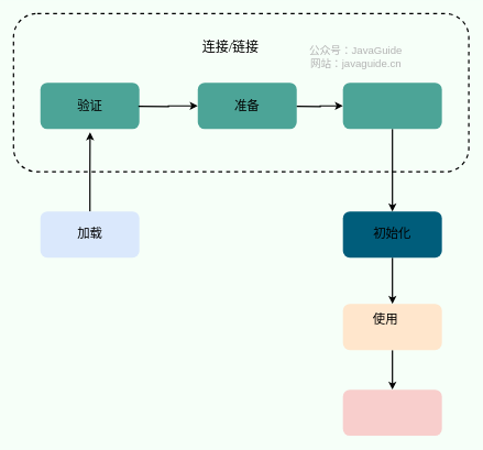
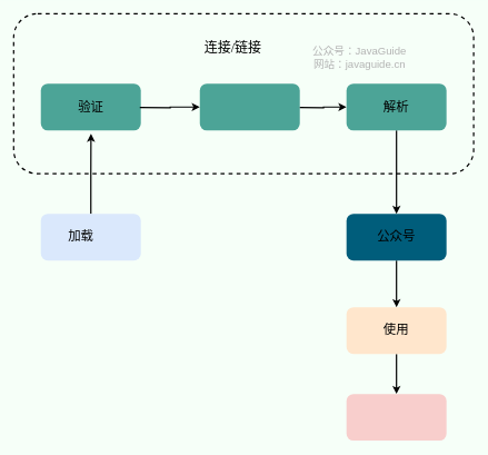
  <mxCell id="0" />
  <mxCell id="1" parent="0" />
  <mxCell id="2" style="edgeStyle=orthogonalEdgeStyle;rounded=0;orthogonalLoop=1;jettySize=auto;html=1;strokeWidth=2;fontFamily=JetBrains Mono;fontSource=https%3A%2F%2Ffonts.googleapis.com%2Fcss%3Ffamily%3DJetBrains%2BMono;fontSize=20;" edge="1" parent="1" source="3"><mxGeometry relative="1" as="geometry"><mxPoint x="136" y="200" as="targetPoint" /></mxGeometry></mxCell>
  <mxCell id="3" value="" style="rounded=1;whiteSpace=wrap;html=1;strokeWidth=3;fillColor=#dae8fc;strokeColor=none;fontFamily=JetBrains Mono;fontSource=https%3A%2F%2Ffonts.googleapis.com%2Fcss%3Ffamily%3DJetBrains%2BMono;" vertex="1" parent="1"><mxGeometry x="60.75" y="320" width="150" height="70" as="geometry" /></mxCell>
- <mxCell id="4" value="加载" style="text;html=1;strokeColor=none;fillColor=none;align=center;verticalAlign=middle;whiteSpace=wrap;rounded=0;fontSize=19;fontFamily=JetBrains Mono;fontSource=https%3A%2F%2Ffonts.googleapis.com%2Fcss%3Ffamily%3DJetBrains%2BMono;" vertex="1" parent="1"><mxGeometry x="78.75" y="345" width="114" height="20" as="geometry" /></mxCell>
+ <mxCell id="4" value="加载" style="text;html=1;strokeColor=none;fillColor=none;align=center;verticalAlign=middle;whiteSpace=wrap;rounded=0;fontSize=19;fontFamily=JetBrains Mono;fontSource=https%3A%2F%2Ffonts.googleapis.com%2Fcss%3Ffamily%3DJetBrains%2BMono;" vertex="1" parent="1"><mxGeometry x="63.75" y="345" width="114" height="20" as="geometry" /></mxCell>
  <mxCell id="5" style="edgeStyle=orthogonalEdgeStyle;rounded=0;orthogonalLoop=1;jettySize=auto;html=1;entryX=0.5;entryY=0;entryDx=0;entryDy=0;strokeWidth=2;" edge="1" parent="1" source="6" target="21"><mxGeometry relative="1" as="geometry" /></mxCell>
  <mxCell id="6" value="" style="rounded=1;whiteSpace=wrap;html=1;strokeWidth=3;fillColor=#005D7B;strokeColor=none;fontFamily=JetBrains Mono;fontSource=https%3A%2F%2Ffonts.googleapis.com%2Fcss%3Ffamily%3DJetBrains%2BMono;" vertex="1" parent="1"><mxGeometry x="519.25" y="320" width="150" height="70" as="geometry" /></mxCell>
- <mxCell id="7" value="初始化" style="text;html=1;strokeColor=none;fillColor=none;align=center;verticalAlign=middle;whiteSpace=wrap;rounded=0;fontSize=19;fontFamily=JetBrains Mono;fontSource=https%3A%2F%2Ffonts.googleapis.com%2Fcss%3Ffamily%3DJetBrains%2BMono;" vertex="1" parent="1"><mxGeometry x="537.25" y="345" width="114" height="20" as="geometry" /></mxCell>
+ <mxCell id="7" value="公众号" style="text;html=1;strokeColor=none;fillColor=none;align=center;verticalAlign=middle;whiteSpace=wrap;rounded=0;fontSize=19;fontFamily=JetBrains Mono;fontSource=https%3A%2F%2Ffonts.googleapis.com%2Fcss%3Ffamily%3DJetBrains%2BMono;" vertex="1" parent="1"><mxGeometry x="537.25" y="345" width="114" height="20" as="geometry" /></mxCell>
  <mxCell id="8" value="" style="rounded=1;whiteSpace=wrap;html=1;strokeWidth=3;fillColor=#4CA497;strokeColor=none;fontFamily=JetBrains Mono;fontSource=https%3A%2F%2Ffonts.googleapis.com%2Fcss%3Ffamily%3DJetBrains%2BMono;" vertex="1" parent="1"><mxGeometry x="60.75" y="125" width="150" height="70" as="geometry" /></mxCell>
  <mxCell id="9" style="edgeStyle=orthogonalEdgeStyle;rounded=0;orthogonalLoop=1;jettySize=auto;html=1;entryX=0;entryY=0.5;entryDx=0;entryDy=0;fontSize=19;strokeWidth=2;fontFamily=JetBrains Mono;fontSource=https%3A%2F%2Ffonts.googleapis.com%2Fcss%3Ffamily%3DJetBrains%2BMono;" edge="1" parent="1" target="11"><mxGeometry relative="1" as="geometry"><mxPoint x="209.25" y="160.5" as="sourcePoint" /></mxGeometry></mxCell>
  <mxCell id="10" value="验证" style="text;html=1;strokeColor=none;fillColor=none;align=center;verticalAlign=middle;whiteSpace=wrap;rounded=0;fontSize=19;fontFamily=JetBrains Mono;fontSource=https%3A%2F%2Ffonts.googleapis.com%2Fcss%3Ffamily%3DJetBrains%2BMono;" vertex="1" parent="1"><mxGeometry x="78.75" y="150" width="114" height="20" as="geometry" /></mxCell>
  <mxCell id="11" value="" style="rounded=1;whiteSpace=wrap;html=1;strokeWidth=3;fillColor=#4CA497;strokeColor=none;fontFamily=JetBrains Mono;fontSource=https%3A%2F%2Ffonts.googleapis.com%2Fcss%3Ffamily%3DJetBrains%2BMono;" vertex="1" parent="1"><mxGeometry x="299.25" y="125" width="150" height="70" as="geometry" /></mxCell>
  <mxCell id="12" style="edgeStyle=orthogonalEdgeStyle;rounded=0;orthogonalLoop=1;jettySize=auto;html=1;entryX=0;entryY=0.5;entryDx=0;entryDy=0;fontSize=19;strokeWidth=2;fontFamily=JetBrains Mono;fontSource=https%3A%2F%2Ffonts.googleapis.com%2Fcss%3Ffamily%3DJetBrains%2BMono;" edge="1" parent="1" target="15"><mxGeometry relative="1" as="geometry"><mxPoint x="449.25" y="160.5" as="sourcePoint" /></mxGeometry></mxCell>
- <mxCell id="13" value="准备" style="text;html=1;strokeColor=none;fillColor=none;align=center;verticalAlign=middle;whiteSpace=wrap;rounded=0;fontSize=19;fontFamily=JetBrains Mono;fontSource=https%3A%2F%2Ffonts.googleapis.com%2Fcss%3Ffamily%3DJetBrains%2BMono;" vertex="1" parent="1"><mxGeometry x="317.25" y="150" width="114" height="20" as="geometry" /></mxCell>
  <mxCell id="14" style="edgeStyle=orthogonalEdgeStyle;rounded=0;orthogonalLoop=1;jettySize=auto;html=1;strokeWidth=2;fontSize=19;fontFamily=JetBrains Mono;fontSource=https%3A%2F%2Ffonts.googleapis.com%2Fcss%3Ffamily%3DJetBrains%2BMono;" edge="1" parent="1" source="15" target="6"><mxGeometry relative="1" as="geometry" /></mxCell>
  <mxCell id="15" value="" style="rounded=1;whiteSpace=wrap;html=1;strokeWidth=3;fillColor=#4CA497;strokeColor=none;fontFamily=JetBrains Mono;fontSource=https%3A%2F%2Ffonts.googleapis.com%2Fcss%3Ffamily%3DJetBrains%2BMono;" vertex="1" parent="1"><mxGeometry x="519.25" y="125" width="150" height="70" as="geometry" /></mxCell>
+ <mxCell id="16" value="解析" style="text;html=1;strokeColor=none;fillColor=none;align=center;verticalAlign=middle;whiteSpace=wrap;rounded=0;fontSize=19;fontFamily=JetBrains Mono;fontSource=https%3A%2F%2Ffonts.googleapis.com%2Fcss%3Ffamily%3DJetBrains%2BMono;" vertex="1" parent="1"><mxGeometry x="537.25" y="150" width="114" height="20" as="geometry" /></mxCell>
  <mxCell id="17" value="" style="rounded=1;whiteSpace=wrap;html=1;fontSize=19;fillColor=none;dashed=1;strokeWidth=2;fontFamily=JetBrains Mono;fontSource=https%3A%2F%2Ffonts.googleapis.com%2Fcss%3Ffamily%3DJetBrains%2BMono;" vertex="1" parent="1"><mxGeometry x="20" y="20" width="690" height="240" as="geometry" /></mxCell>
  <mxCell id="18" value="连接/链接" style="text;html=1;strokeColor=none;fillColor=none;align=center;verticalAlign=middle;whiteSpace=wrap;rounded=0;fontSize=20;fontFamily=JetBrains Mono;fontSource=https%3A%2F%2Ffonts.googleapis.com%2Fcss%3Ffamily%3DJetBrains%2BMono;" vertex="1" parent="1"><mxGeometry x="291.5" y="60" width="114" height="20" as="geometry" /></mxCell>
  <mxCell id="19" value="&lt;font style=&quot;font-size: 16px;&quot;&gt;公众号：JavaGuide&lt;br style=&quot;font-size: 16px;&quot;&gt;网站：javaguide.cn&lt;/font&gt;" style="text;html=1;strokeColor=none;fillColor=none;align=center;verticalAlign=middle;whiteSpace=wrap;rounded=0;labelBackgroundColor=none;fontSize=16;fontColor=#B3B3B3;rotation=0;sketch=0;shadow=0;" vertex="1" parent="1"><mxGeometry x="449.25" y="80" width="180" height="10" as="geometry" /></mxCell>
  <mxCell id="20" style="edgeStyle=orthogonalEdgeStyle;rounded=0;orthogonalLoop=1;jettySize=auto;html=1;entryX=0.5;entryY=0;entryDx=0;entryDy=0;strokeWidth=2;" edge="1" parent="1" source="21" target="23"><mxGeometry relative="1" as="geometry" /></mxCell>
  <mxCell id="21" value="" style="rounded=1;whiteSpace=wrap;html=1;strokeWidth=3;fillColor=#ffe6cc;strokeColor=none;fontFamily=JetBrains Mono;fontSource=https%3A%2F%2Ffonts.googleapis.com%2Fcss%3Ffamily%3DJetBrains%2BMono;" vertex="1" parent="1"><mxGeometry x="519.25" y="460" width="150" height="70" as="geometry" /></mxCell>
- <mxCell id="22" value="使用" style="text;html=1;strokeColor=none;fillColor=none;align=center;verticalAlign=middle;whiteSpace=wrap;rounded=0;fontSize=19;fontFamily=JetBrains Mono;fontSource=https%3A%2F%2Ffonts.googleapis.com%2Fcss%3Ffamily%3DJetBrains%2BMono;" vertex="1" parent="1"><mxGeometry x="527.25" y="475" width="114" height="20" as="geometry" /></mxCell>
+ <mxCell id="22" value="使用" style="text;html=1;strokeColor=none;fillColor=none;align=center;verticalAlign=middle;whiteSpace=wrap;rounded=0;fontSize=19;fontFamily=JetBrains Mono;fontSource=https%3A%2F%2Ffonts.googleapis.com%2Fcss%3Ffamily%3DJetBrains%2BMono;" vertex="1" parent="1"><mxGeometry x="537.25" y="485" width="114" height="20" as="geometry" /></mxCell>
  <mxCell id="23" value="" style="rounded=1;whiteSpace=wrap;html=1;strokeWidth=3;fillColor=#f8cecc;strokeColor=none;fontFamily=JetBrains Mono;fontSource=https%3A%2F%2Ffonts.googleapis.com%2Fcss%3Ffamily%3DJetBrains%2BMono;" vertex="1" parent="1"><mxGeometry x="519.25" y="590" width="150" height="70" as="geometry" /></mxCell>
